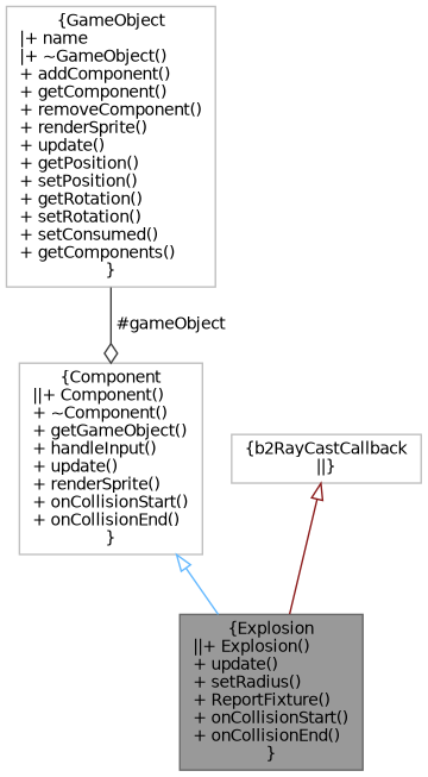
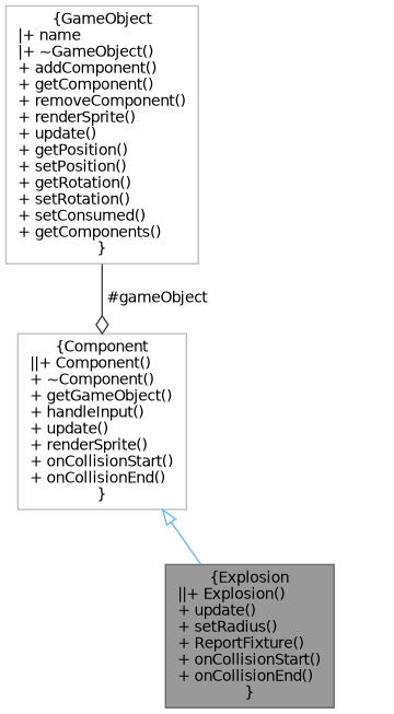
  digraph {
    node [color=grey75 fillcolor=white fontname=Helvetica fontsize=10 shape=box style=filled]
    edge [arrowtail=onormal dir=back fontname=Helvetica fontsize=10 labelfontname=Helvetica labelfontsize=10 style=solid]
    n1 [color=gray40 fillcolor=grey60 fontcolor=black height=0.2 label="{Explosion\n||+ Explosion()\l+ update()\l+ setRadius()\l+ ReportFixture()\l+ onCollisionStart()\l+ onCollisionEnd()\l}" width=0.4]
    n2 [height=0.2 label="{Component\n||+ Component()\l+ ~Component()\l+ getGameObject()\l+ handleInput()\l+ update()\l+ renderSprite()\l+ onCollisionStart()\l+ onCollisionEnd()\l}" width=0.4]
    n3 [height=0.2 label="{GameObject\n|+ name\l|+ ~GameObject()\l+ addComponent()\l+ getComponent()\l+ removeComponent()\l+ renderSprite()\l+ update()\l+ getPosition()\l+ setPosition()\l+ getRotation()\l+ setRotation()\l+ setConsumed()\l+ getComponents()\l}" width=0.4]
-   n4 [height=0.2 label="{b2RayCastCallback\n||}" width=0.4]
    n2 -> n1 [color=steelblue1]
    n3 -> n2 [arrowhead=odiamond color=grey25 label=" #gameObject" arrowtail="" dir=""]
-   n4 -> n1 [color=firebrick4]
  }
